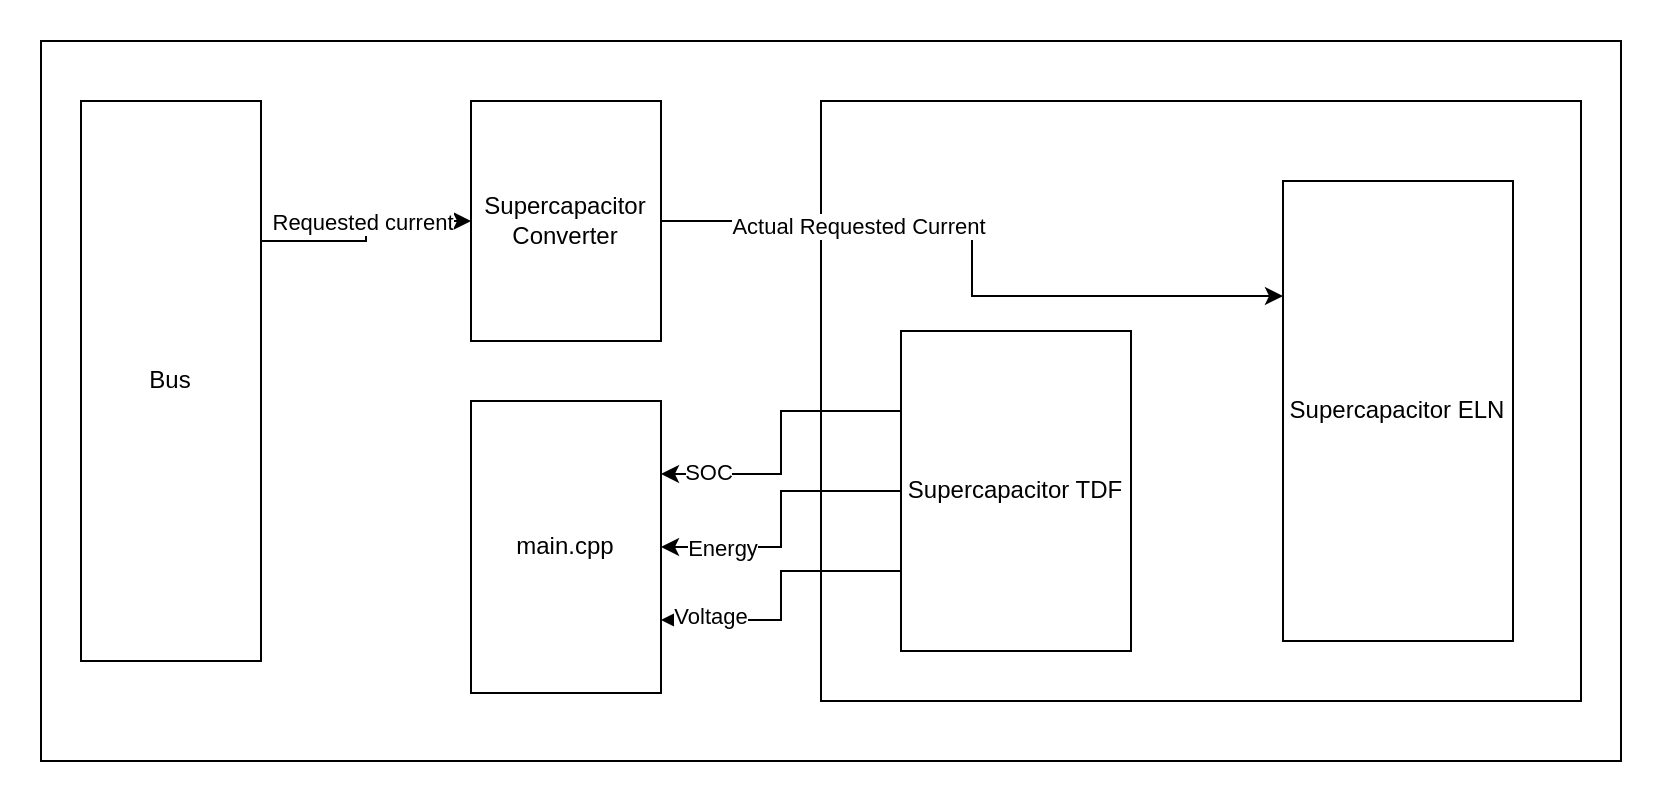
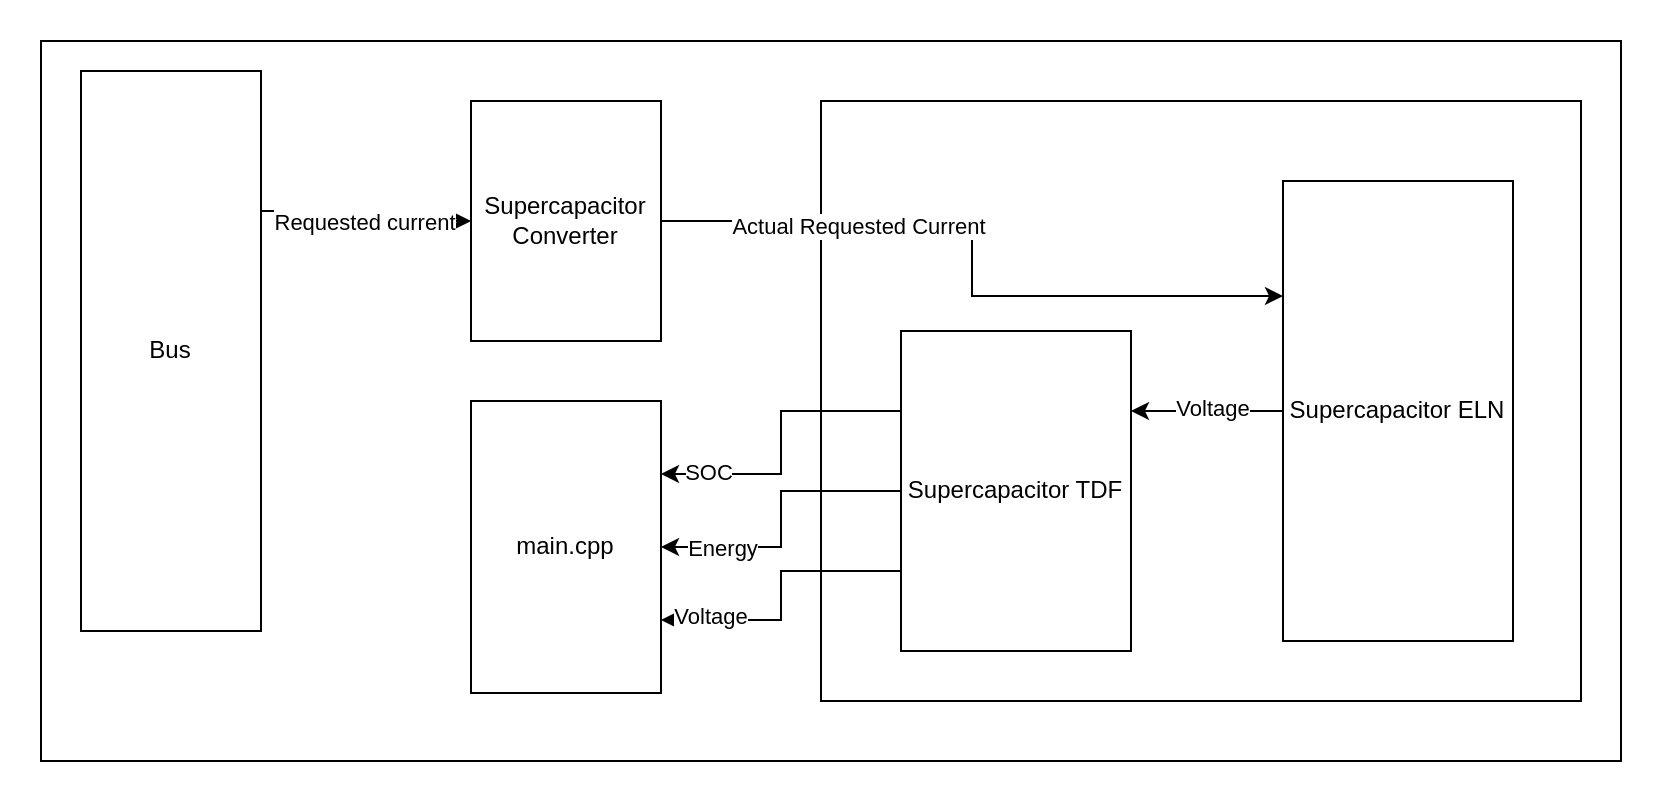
  <mxCell id="0" />
  <mxCell id="1" parent="0" />
  <mxCell id="2" value="" style="rounded=0;whiteSpace=wrap;html=1;" parent="1" vertex="1"><mxGeometry x="20" y="20" width="790" height="360" as="geometry" /></mxCell>
  <mxCell id="3" value="Supercapacitor Converter" style="rounded=0;whiteSpace=wrap;html=1;" parent="1" vertex="1"><mxGeometry x="235" y="50" width="95" height="120" as="geometry" /></mxCell>
  <mxCell id="4" value="" style="rounded=0;whiteSpace=wrap;html=1;" parent="1" vertex="1"><mxGeometry x="410" y="50" width="380" height="300" as="geometry" /></mxCell>
  <mxCell id="5" style="edgeStyle=orthogonalEdgeStyle;rounded=0;orthogonalLoop=1;jettySize=auto;html=1;exitX=0;exitY=0.25;exitDx=0;exitDy=0;entryX=1;entryY=0.25;entryDx=0;entryDy=0;" parent="1" source="11" target="20" edge="1"><mxGeometry relative="1" as="geometry"><mxPoint x="350" y="206" as="targetPoint" /></mxGeometry></mxCell>
  <mxCell id="6" value="SOC" style="edgeLabel;html=1;align=center;verticalAlign=middle;resizable=0;points=[];" vertex="1" connectable="0" parent="5"><mxGeometry x="0.693" y="-1" relative="1" as="geometry"><mxPoint as="offset" /></mxGeometry></mxCell>
  <mxCell id="7" style="edgeStyle=orthogonalEdgeStyle;rounded=0;orthogonalLoop=1;jettySize=auto;html=1;exitX=0;exitY=0.5;exitDx=0;exitDy=0;entryX=1;entryY=0.5;entryDx=0;entryDy=0;" parent="1" source="11" target="20" edge="1"><mxGeometry relative="1" as="geometry" /></mxCell>
  <mxCell id="8" value="Energy" style="edgeLabel;html=1;align=center;verticalAlign=middle;resizable=0;points=[];" vertex="1" connectable="0" parent="7"><mxGeometry x="0.592" y="2" relative="1" as="geometry"><mxPoint y="-2" as="offset" /></mxGeometry></mxCell>
  <mxCell id="9" style="edgeStyle=orthogonalEdgeStyle;rounded=0;orthogonalLoop=1;jettySize=auto;html=1;exitX=0;exitY=0.75;exitDx=0;exitDy=0;entryX=1;entryY=0.75;entryDx=0;entryDy=0;" parent="1" source="11" target="20" edge="1"><mxGeometry relative="1" as="geometry"><mxPoint x="360" y="290" as="targetPoint" /></mxGeometry></mxCell>
  <mxCell id="10" value="Voltage" style="edgeLabel;html=1;align=center;verticalAlign=middle;resizable=0;points=[];" vertex="1" connectable="0" parent="9"><mxGeometry x="0.656" y="-2" relative="1" as="geometry"><mxPoint as="offset" /></mxGeometry></mxCell>
  <mxCell id="11" value="Supercapacitor TDF" style="rounded=0;whiteSpace=wrap;html=1;" parent="1" vertex="1"><mxGeometry x="450" y="165" width="115" height="160" as="geometry" /></mxCell>
+ <mxCell id="12" style="edgeStyle=orthogonalEdgeStyle;rounded=0;orthogonalLoop=1;jettySize=auto;html=1;exitX=0;exitY=0.5;exitDx=0;exitDy=0;entryX=1;entryY=0.25;entryDx=0;entryDy=0;" parent="1" source="14" target="11" edge="1"><mxGeometry relative="1" as="geometry" /></mxCell>
+ <mxCell id="13" value="Voltage" style="edgeLabel;html=1;align=center;verticalAlign=middle;resizable=0;points=[];" vertex="1" connectable="0" parent="12"><mxGeometry x="-0.044" y="-2" relative="1" as="geometry"><mxPoint as="offset" /></mxGeometry></mxCell>
  <mxCell id="14" value="Supercapacitor ELN" style="rounded=0;whiteSpace=wrap;html=1;" parent="1" vertex="1"><mxGeometry x="641" y="90" width="115" height="230" as="geometry" /></mxCell>
  <mxCell id="15" style="edgeStyle=orthogonalEdgeStyle;rounded=0;orthogonalLoop=1;jettySize=auto;html=1;entryX=0;entryY=0.25;entryDx=0;entryDy=0;exitX=1;exitY=0.5;exitDx=0;exitDy=0;" parent="1" source="3" target="14" edge="1"><mxGeometry relative="1" as="geometry"><mxPoint x="330" y="148" as="sourcePoint" /></mxGeometry></mxCell>
  <mxCell id="16" value="Actual Requested Current" style="edgeLabel;html=1;align=center;verticalAlign=middle;resizable=0;points=[];" vertex="1" connectable="0" parent="15"><mxGeometry x="-0.436" y="-2" relative="1" as="geometry"><mxPoint as="offset" /></mxGeometry></mxCell>
  <mxCell id="17" style="edgeStyle=orthogonalEdgeStyle;rounded=0;orthogonalLoop=1;jettySize=auto;html=1;exitX=1;exitY=0.25;exitDx=0;exitDy=0;entryX=0;entryY=0.5;entryDx=0;entryDy=0;" parent="1" source="19" target="3" edge="1"><mxGeometry relative="1" as="geometry"><mxPoint x="200" y="120" as="targetPoint" /></mxGeometry></mxCell>
  <mxCell id="18" value="Requested current" style="edgeLabel;html=1;align=center;verticalAlign=middle;resizable=0;points=[];" vertex="1" connectable="0" parent="17"><mxGeometry x="0.616" y="-1" relative="1" as="geometry"><mxPoint x="-33" y="-1" as="offset" /></mxGeometry></mxCell>
- <mxCell id="19" value="Bus" style="rounded=0;whiteSpace=wrap;html=1;" parent="1" vertex="1"><mxGeometry x="40" y="50" width="90" height="280" as="geometry" /></mxCell>
+ <mxCell id="19" value="Bus" style="rounded=0;whiteSpace=wrap;html=1;" parent="1" vertex="1"><mxGeometry x="40" y="35" width="90" height="280" as="geometry" /></mxCell>
  <mxCell id="20" value="main.cpp" style="rounded=0;whiteSpace=wrap;html=1;" parent="1" vertex="1"><mxGeometry x="235" y="200" width="95" height="146" as="geometry" /></mxCell>
